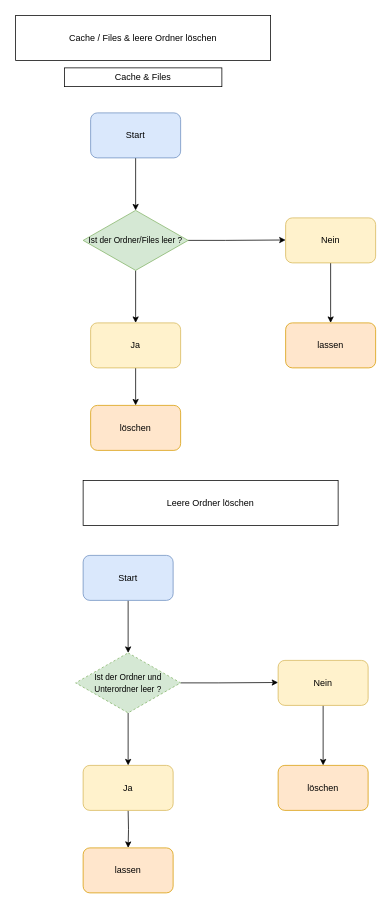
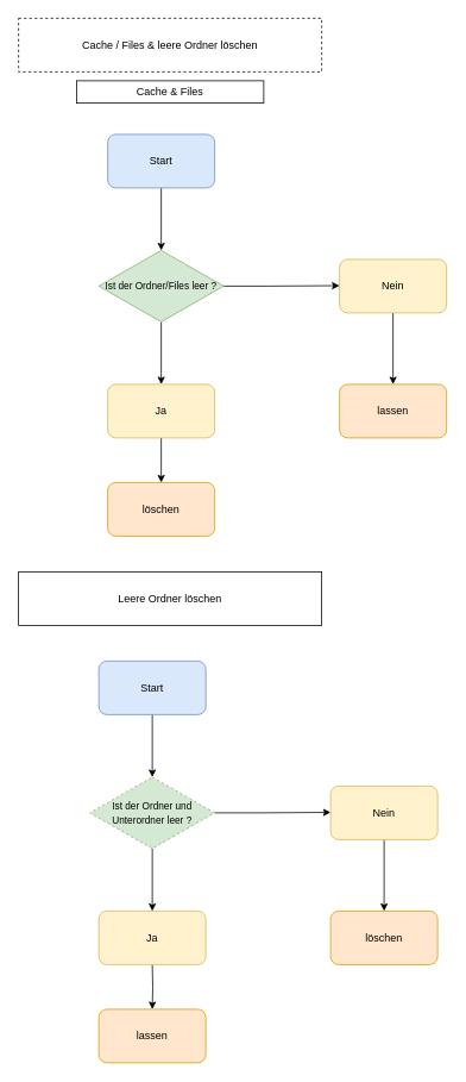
  <mxCell id="0" />
  <mxCell id="1" parent="0" />
  <mxCell id="2" value="" style="edgeStyle=orthogonalEdgeStyle;rounded=0;orthogonalLoop=1;jettySize=auto;html=1;entryX=0.5;entryY=0;entryDx=0;entryDy=0;" parent="1" source="3" target="8" edge="1"><mxGeometry relative="1" as="geometry"><mxPoint x="180" y="290" as="targetPoint" /></mxGeometry></mxCell>
  <mxCell id="3" value="&lt;font color=&quot;#000000&quot;&gt;Start&lt;/font&gt;" style="rounded=1;whiteSpace=wrap;html=1;fillColor=#dae8fc;strokeColor=#6c8ebf;" parent="1" vertex="1"><mxGeometry x="120" y="150" width="120" height="60" as="geometry" /></mxCell>
  <mxCell id="4" value="" style="edgeStyle=orthogonalEdgeStyle;rounded=0;orthogonalLoop=1;jettySize=auto;html=1;exitX=1;exitY=0.5;exitDx=0;exitDy=0;" edge="1" parent="1" source="8"><mxGeometry relative="1" as="geometry"><mxPoint x="280" y="319.5" as="sourcePoint" /><mxPoint x="380" y="319.5" as="targetPoint" /><Array as="points"><mxPoint x="300" y="320" /></Array></mxGeometry></mxCell>
- <mxCell id="5" value="&lt;span&gt;Cache / Files &amp;amp; leere Ordner löschen&lt;/span&gt;" style="rounded=0;whiteSpace=wrap;html=1;" parent="1" vertex="1"><mxGeometry x="20" y="20" width="340" height="60" as="geometry" /></mxCell>
+ <mxCell id="5" value="&lt;span&gt;Cache / Files &amp;amp; leere Ordner löschen&lt;/span&gt;" style="rounded=0;whiteSpace=wrap;html=1;dashed=1;" parent="1" vertex="1"><mxGeometry x="20" y="20" width="340" height="60" as="geometry" /></mxCell>
  <mxCell id="6" style="edgeStyle=orthogonalEdgeStyle;rounded=0;orthogonalLoop=1;jettySize=auto;html=1;" parent="1" edge="1"><mxGeometry relative="1" as="geometry"><mxPoint x="180" y="490" as="sourcePoint" /><mxPoint x="180" y="540" as="targetPoint" /></mxGeometry></mxCell>
  <mxCell id="7" style="edgeStyle=orthogonalEdgeStyle;rounded=0;orthogonalLoop=1;jettySize=auto;html=1;" edge="1" parent="1" source="8" target="14"><mxGeometry relative="1" as="geometry" /></mxCell>
  <mxCell id="8" value="&lt;font style=&quot;font-size: 11px&quot;&gt;Ist der Ordner/Files leer ?&lt;/font&gt;" style="rhombus;whiteSpace=wrap;html=1;fillColor=#d5e8d4;strokeColor=#82b366;" parent="1" vertex="1"><mxGeometry x="110" y="280" width="140" height="80" as="geometry" /></mxCell>
  <mxCell id="9" style="edgeStyle=orthogonalEdgeStyle;rounded=0;orthogonalLoop=1;jettySize=auto;html=1;entryX=0.5;entryY=0;entryDx=0;entryDy=0;" edge="1" parent="1" source="10" target="15"><mxGeometry relative="1" as="geometry" /></mxCell>
  <mxCell id="10" value="&lt;font color=&quot;#000000&quot;&gt;Nein&lt;/font&gt;" style="rounded=1;whiteSpace=wrap;html=1;fillColor=#fff2cc;strokeColor=#d6b656;" parent="1" vertex="1"><mxGeometry x="380" y="290" width="120" height="60" as="geometry" /></mxCell>
  <mxCell id="11" value="&lt;font color=&quot;#000000&quot;&gt;löschen&lt;/font&gt;" style="rounded=1;whiteSpace=wrap;html=1;fillColor=#ffe6cc;strokeColor=#d79b00;" parent="1" vertex="1"><mxGeometry x="120" y="540" width="120" height="60" as="geometry" /></mxCell>
  <mxCell id="12" value="&lt;span&gt;Cache &amp;amp; Files&lt;/span&gt;" style="rounded=0;whiteSpace=wrap;html=1;" parent="1" vertex="1"><mxGeometry x="85" y="90" width="210" height="25" as="geometry" /></mxCell>
- <mxCell id="13" value="&lt;span&gt;Leere Ordner löschen&lt;/span&gt;" style="rounded=0;whiteSpace=wrap;html=1;" parent="1" vertex="1"><mxGeometry x="110" y="640" width="340" height="60" as="geometry" /></mxCell>
+ <mxCell id="13" value="&lt;span&gt;Leere Ordner löschen&lt;/span&gt;" style="rounded=0;whiteSpace=wrap;html=1;" parent="1" vertex="1"><mxGeometry x="20" y="640" width="340" height="60" as="geometry" /></mxCell>
  <mxCell id="14" value="&lt;font color=&quot;#000000&quot;&gt;Ja&lt;/font&gt;" style="rounded=1;whiteSpace=wrap;html=1;fillColor=#fff2cc;strokeColor=#d6b656;" vertex="1" parent="1"><mxGeometry x="120" y="430" width="120" height="60" as="geometry" /></mxCell>
  <mxCell id="15" value="&lt;font color=&quot;#000000&quot;&gt;lassen&lt;/font&gt;" style="rounded=1;whiteSpace=wrap;html=1;fillColor=#ffe6cc;strokeColor=#d79b00;" vertex="1" parent="1"><mxGeometry x="380" y="430" width="120" height="60" as="geometry" /></mxCell>
  <mxCell id="16" value="" style="edgeStyle=orthogonalEdgeStyle;rounded=0;orthogonalLoop=1;jettySize=auto;html=1;entryX=0.5;entryY=0;entryDx=0;entryDy=0;" edge="1" parent="1" source="17" target="21"><mxGeometry relative="1" as="geometry"><mxPoint x="170" y="880" as="targetPoint" /></mxGeometry></mxCell>
  <mxCell id="17" value="&lt;font color=&quot;#000000&quot;&gt;Start&lt;/font&gt;" style="rounded=1;whiteSpace=wrap;html=1;fillColor=#dae8fc;strokeColor=#6c8ebf;" vertex="1" parent="1"><mxGeometry x="110" y="740" width="120" height="60" as="geometry" /></mxCell>
  <mxCell id="18" value="" style="edgeStyle=orthogonalEdgeStyle;rounded=0;orthogonalLoop=1;jettySize=auto;html=1;exitX=1;exitY=0.5;exitDx=0;exitDy=0;" edge="1" parent="1" source="21"><mxGeometry relative="1" as="geometry"><mxPoint x="270" y="909.5" as="sourcePoint" /><mxPoint x="370" y="909.5" as="targetPoint" /><Array as="points"><mxPoint x="290" y="910" /></Array></mxGeometry></mxCell>
  <mxCell id="19" style="edgeStyle=orthogonalEdgeStyle;rounded=0;orthogonalLoop=1;jettySize=auto;html=1;" edge="1" parent="1" target="24"><mxGeometry relative="1" as="geometry"><mxPoint x="170" y="1080" as="sourcePoint" /></mxGeometry></mxCell>
  <mxCell id="20" style="edgeStyle=orthogonalEdgeStyle;rounded=0;orthogonalLoop=1;jettySize=auto;html=1;" edge="1" parent="1" source="21" target="25"><mxGeometry relative="1" as="geometry" /></mxCell>
  <mxCell id="21" value="&lt;font style=&quot;font-size: 11px&quot;&gt;Ist der Ordner und Unterordner leer ?&lt;/font&gt;" style="rhombus;whiteSpace=wrap;html=1;fillColor=#d5e8d4;strokeColor=#82b366;dashed=1;" vertex="1" parent="1"><mxGeometry x="100" y="870" width="140" height="80" as="geometry" /></mxCell>
  <mxCell id="22" style="edgeStyle=orthogonalEdgeStyle;rounded=0;orthogonalLoop=1;jettySize=auto;html=1;entryX=0.5;entryY=0;entryDx=0;entryDy=0;" edge="1" parent="1" source="23" target="26"><mxGeometry relative="1" as="geometry" /></mxCell>
  <mxCell id="23" value="&lt;font color=&quot;#000000&quot;&gt;Nein&lt;/font&gt;" style="rounded=1;whiteSpace=wrap;html=1;fillColor=#fff2cc;strokeColor=#d6b656;" vertex="1" parent="1"><mxGeometry x="370" y="880" width="120" height="60" as="geometry" /></mxCell>
  <mxCell id="24" value="&lt;font color=&quot;#000000&quot;&gt;lassen&lt;/font&gt;" style="rounded=1;whiteSpace=wrap;html=1;fillColor=#ffe6cc;strokeColor=#d79b00;" vertex="1" parent="1"><mxGeometry x="110" y="1130" width="120" height="60" as="geometry" /></mxCell>
  <mxCell id="25" value="&lt;font color=&quot;#000000&quot;&gt;Ja&lt;/font&gt;" style="rounded=1;whiteSpace=wrap;html=1;fillColor=#fff2cc;strokeColor=#d6b656;" vertex="1" parent="1"><mxGeometry x="110" y="1020" width="120" height="60" as="geometry" /></mxCell>
  <mxCell id="26" value="&lt;font color=&quot;#000000&quot;&gt;löschen&lt;/font&gt;" style="rounded=1;whiteSpace=wrap;html=1;fillColor=#ffe6cc;strokeColor=#d79b00;" vertex="1" parent="1"><mxGeometry x="370" y="1020" width="120" height="60" as="geometry" /></mxCell>
